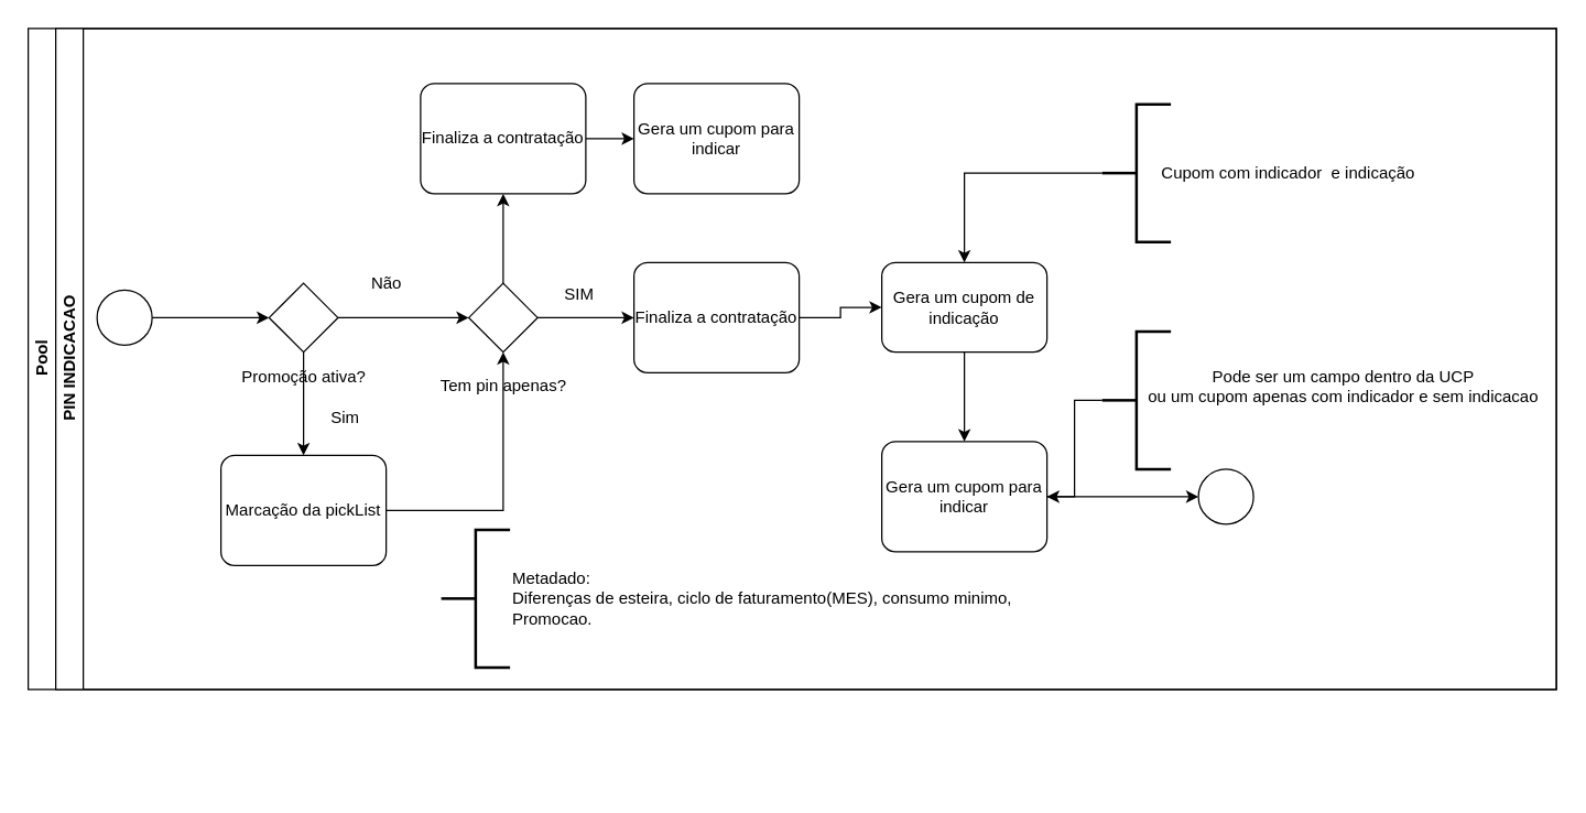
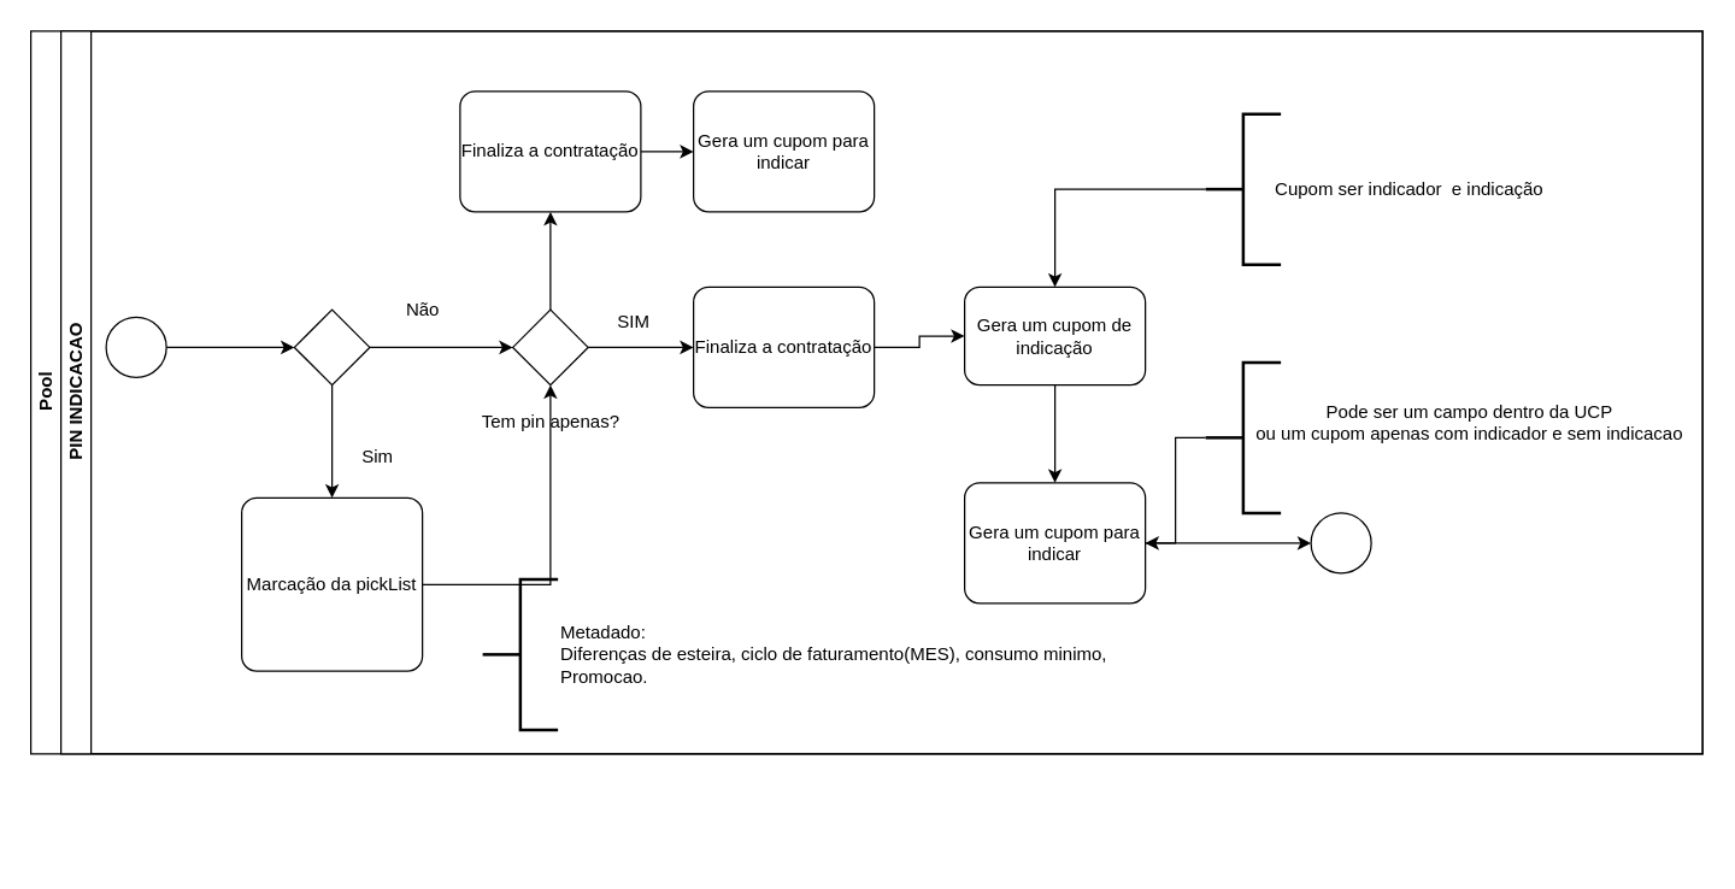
  <mxCell id="0" />
  <mxCell id="1" parent="0" />
  <mxCell id="2" value="Pool" style="swimlane;html=1;childLayout=stackLayout;resizeParent=1;resizeParentMax=0;horizontal=0;startSize=20;horizontalStack=0;" parent="1" vertex="1"><mxGeometry x="20" y="20" width="1110" height="480" as="geometry" /></mxCell>
  <mxCell id="3" style="edgeStyle=orthogonalEdgeStyle;rounded=0;orthogonalLoop=1;jettySize=auto;html=1;endArrow=classic;endFill=1;" parent="2" edge="1"><mxGeometry relative="1" as="geometry"><mxPoint x="300" y="560" as="sourcePoint" /><mxPoint x="300" y="560" as="targetPoint" /></mxGeometry></mxCell>
  <mxCell id="4" value="PIN INDICACAO" style="swimlane;html=1;startSize=20;horizontal=0;" parent="2" vertex="1"><mxGeometry x="20" width="1090" height="480" as="geometry" /></mxCell>
  <mxCell id="5" style="edgeStyle=orthogonalEdgeStyle;rounded=0;orthogonalLoop=1;jettySize=auto;html=1;" edge="1" parent="4" source="6" target="24"><mxGeometry relative="1" as="geometry" /></mxCell>
  <mxCell id="6" value="" style="ellipse;whiteSpace=wrap;html=1;" parent="4" vertex="1"><mxGeometry x="30" y="190" width="40" height="40" as="geometry" /></mxCell>
  <mxCell id="7" value="" style="ellipse;whiteSpace=wrap;html=1;" parent="4" vertex="1"><mxGeometry x="830" y="320" width="40" height="40" as="geometry" /></mxCell>
  <mxCell id="8" style="edgeStyle=orthogonalEdgeStyle;rounded=0;orthogonalLoop=1;jettySize=auto;html=1;" edge="1" parent="4" source="10"><mxGeometry relative="1" as="geometry"><mxPoint x="420" y="210" as="targetPoint" /></mxGeometry></mxCell>
  <mxCell id="9" style="edgeStyle=orthogonalEdgeStyle;rounded=0;orthogonalLoop=1;jettySize=auto;html=1;" edge="1" parent="4" source="10" target="32"><mxGeometry relative="1" as="geometry" /></mxCell>
  <mxCell id="10" value="" style="points=[[0.25,0.25,0],[0.5,0,0],[0.75,0.25,0],[1,0.5,0],[0.75,0.75,0],[0.5,1,0],[0.25,0.75,0],[0,0.5,0]];shape=mxgraph.bpmn.gateway2;html=1;verticalLabelPosition=bottom;labelBackgroundColor=#ffffff;verticalAlign=top;align=center;perimeter=rhombusPerimeter;outlineConnect=0;outline=none;symbol=none;" vertex="1" parent="4"><mxGeometry x="300" y="185" width="50" height="50" as="geometry" /></mxCell>
  <mxCell id="11" value="Tem pin apenas?" style="text;html=1;align=center;verticalAlign=middle;resizable=0;points=[];autosize=1;strokeColor=none;fillColor=none;" vertex="1" parent="4"><mxGeometry x="265" y="245" width="120" height="30" as="geometry" /></mxCell>
  <mxCell id="12" style="edgeStyle=orthogonalEdgeStyle;rounded=0;orthogonalLoop=1;jettySize=auto;html=1;" edge="1" parent="4" source="13" target="15"><mxGeometry relative="1" as="geometry" /></mxCell>
  <mxCell id="13" value="Finaliza a contratação" style="points=[[0.25,0,0],[0.5,0,0],[0.75,0,0],[1,0.25,0],[1,0.5,0],[1,0.75,0],[0.75,1,0],[0.5,1,0],[0.25,1,0],[0,0.75,0],[0,0.5,0],[0,0.25,0]];shape=mxgraph.bpmn.task;whiteSpace=wrap;rectStyle=rounded;size=10;html=1;container=1;expand=0;collapsible=0;taskMarker=abstract;" vertex="1" parent="4"><mxGeometry x="420" y="170" width="120" height="80" as="geometry" /></mxCell>
  <mxCell id="14" value="SIM" style="text;html=1;align=center;verticalAlign=middle;resizable=0;points=[];autosize=1;strokeColor=none;fillColor=none;" vertex="1" parent="4"><mxGeometry x="360" y="178" width="40" height="30" as="geometry" /></mxCell>
  <mxCell id="15" value="Gera um cupom de indicação" style="points=[[0.25,0,0],[0.5,0,0],[0.75,0,0],[1,0.25,0],[1,0.5,0],[1,0.75,0],[0.75,1,0],[0.5,1,0],[0.25,1,0],[0,0.75,0],[0,0.5,0],[0,0.25,0]];shape=mxgraph.bpmn.task;whiteSpace=wrap;rectStyle=rounded;size=10;html=1;container=1;expand=0;collapsible=0;taskMarker=abstract;" vertex="1" parent="4"><mxGeometry x="600" y="170" width="120" height="65" as="geometry" /></mxCell>
  <mxCell id="16" style="edgeStyle=orthogonalEdgeStyle;rounded=0;orthogonalLoop=1;jettySize=auto;html=1;" edge="1" parent="4" source="17" target="7"><mxGeometry relative="1" as="geometry" /></mxCell>
  <mxCell id="17" value="Gera um cupom para indicar" style="points=[[0.25,0,0],[0.5,0,0],[0.75,0,0],[1,0.25,0],[1,0.5,0],[1,0.75,0],[0.75,1,0],[0.5,1,0],[0.25,1,0],[0,0.75,0],[0,0.5,0],[0,0.25,0]];shape=mxgraph.bpmn.task;whiteSpace=wrap;rectStyle=rounded;size=10;html=1;container=1;expand=0;collapsible=0;taskMarker=abstract;" vertex="1" parent="4"><mxGeometry x="600" y="300" width="120" height="80" as="geometry" /></mxCell>
  <mxCell id="18" style="edgeStyle=orthogonalEdgeStyle;rounded=0;orthogonalLoop=1;jettySize=auto;html=1;entryX=0.5;entryY=0;entryDx=0;entryDy=0;entryPerimeter=0;" edge="1" parent="4" source="15" target="17"><mxGeometry relative="1" as="geometry" /></mxCell>
  <mxCell id="19" style="edgeStyle=orthogonalEdgeStyle;rounded=0;orthogonalLoop=1;jettySize=auto;html=1;" edge="1" parent="4" source="20" target="17"><mxGeometry relative="1" as="geometry" /></mxCell>
  <mxCell id="20" value="" style="strokeWidth=2;html=1;shape=mxgraph.flowchart.annotation_2;align=left;labelPosition=right;pointerEvents=1;" vertex="1" parent="4"><mxGeometry x="760" y="220" width="50" height="100" as="geometry" /></mxCell>
  <mxCell id="21" value="Pode ser um campo dentro da UCP&lt;br&gt;ou um cupom apenas com indicador e sem indicacao" style="text;html=1;align=center;verticalAlign=middle;resizable=0;points=[];autosize=1;strokeColor=none;fillColor=none;" vertex="1" parent="4"><mxGeometry x="780" y="240" width="310" height="40" as="geometry" /></mxCell>
  <mxCell id="22" style="edgeStyle=orthogonalEdgeStyle;rounded=0;orthogonalLoop=1;jettySize=auto;html=1;" edge="1" parent="4" source="24" target="26"><mxGeometry relative="1" as="geometry" /></mxCell>
  <mxCell id="23" style="edgeStyle=orthogonalEdgeStyle;rounded=0;orthogonalLoop=1;jettySize=auto;html=1;" edge="1" parent="4" source="24" target="10"><mxGeometry relative="1" as="geometry" /></mxCell>
  <mxCell id="24" value="" style="points=[[0.25,0.25,0],[0.5,0,0],[0.75,0.25,0],[1,0.5,0],[0.75,0.75,0],[0.5,1,0],[0.25,0.75,0],[0,0.5,0]];shape=mxgraph.bpmn.gateway2;html=1;verticalLabelPosition=bottom;labelBackgroundColor=#ffffff;verticalAlign=top;align=center;perimeter=rhombusPerimeter;outlineConnect=0;outline=none;symbol=none;" vertex="1" parent="4"><mxGeometry x="155" y="185" width="50" height="50" as="geometry" /></mxCell>
  <mxCell id="25" value="Não" style="text;html=1;align=center;verticalAlign=middle;resizable=0;points=[];autosize=1;strokeColor=none;fillColor=none;" vertex="1" parent="4"><mxGeometry x="215" y="170" width="50" height="30" as="geometry" /></mxCell>
- <mxCell id="26" value="Marcação da pickList" style="points=[[0.25,0,0],[0.5,0,0],[0.75,0,0],[1,0.25,0],[1,0.5,0],[1,0.75,0],[0.75,1,0],[0.5,1,0],[0.25,1,0],[0,0.75,0],[0,0.5,0],[0,0.25,0]];shape=mxgraph.bpmn.task;whiteSpace=wrap;rectStyle=rounded;size=10;html=1;container=1;expand=0;collapsible=0;taskMarker=abstract;" vertex="1" parent="4"><mxGeometry x="120" y="310" width="120" height="80" as="geometry" /></mxCell>
+ <mxCell id="26" value="Marcação da pickList" style="points=[[0.25,0,0],[0.5,0,0],[0.75,0,0],[1,0.25,0],[1,0.5,0],[1,0.75,0],[0.75,1,0],[0.5,1,0],[0.25,1,0],[0,0.75,0],[0,0.5,0],[0,0.25,0]];shape=mxgraph.bpmn.task;whiteSpace=wrap;rectStyle=rounded;size=10;html=1;container=1;expand=0;collapsible=0;taskMarker=abstract;" vertex="1" parent="4"><mxGeometry x="120" y="310" width="120" height="115" as="geometry" /></mxCell>
  <mxCell id="27" style="edgeStyle=orthogonalEdgeStyle;rounded=0;orthogonalLoop=1;jettySize=auto;html=1;" edge="1" parent="4" source="26" target="10"><mxGeometry relative="1" as="geometry"><mxPoint x="300" y="350" as="targetPoint" /></mxGeometry></mxCell>
- <mxCell id="28" value="Cupom com indicador&amp;nbsp; e indicação" style="text;html=1;align=center;verticalAlign=middle;resizable=0;points=[];autosize=1;strokeColor=none;fillColor=none;" vertex="1" parent="4"><mxGeometry x="790" y="90" width="210" height="30" as="geometry" /></mxCell>
+ <mxCell id="28" value="Cupom ser indicador&amp;nbsp; e indicação" style="text;html=1;align=center;verticalAlign=middle;resizable=0;points=[];autosize=1;strokeColor=none;fillColor=none;" vertex="1" parent="4"><mxGeometry x="790" y="90" width="210" height="30" as="geometry" /></mxCell>
  <mxCell id="29" value="" style="strokeWidth=2;html=1;shape=mxgraph.flowchart.annotation_2;align=left;labelPosition=right;pointerEvents=1;" vertex="1" parent="4"><mxGeometry x="760" y="55" width="50" height="100" as="geometry" /></mxCell>
  <mxCell id="30" style="edgeStyle=orthogonalEdgeStyle;rounded=0;orthogonalLoop=1;jettySize=auto;html=1;" edge="1" parent="4" source="29" target="15"><mxGeometry relative="1" as="geometry" /></mxCell>
  <mxCell id="31" style="edgeStyle=orthogonalEdgeStyle;rounded=0;orthogonalLoop=1;jettySize=auto;html=1;" edge="1" parent="4" source="32" target="33"><mxGeometry relative="1" as="geometry" /></mxCell>
  <mxCell id="32" value="Finaliza a contratação" style="points=[[0.25,0,0],[0.5,0,0],[0.75,0,0],[1,0.25,0],[1,0.5,0],[1,0.75,0],[0.75,1,0],[0.5,1,0],[0.25,1,0],[0,0.75,0],[0,0.5,0],[0,0.25,0]];shape=mxgraph.bpmn.task;whiteSpace=wrap;rectStyle=rounded;size=10;html=1;container=1;expand=0;collapsible=0;taskMarker=abstract;" vertex="1" parent="4"><mxGeometry x="265" y="40" width="120" height="80" as="geometry" /></mxCell>
  <mxCell id="33" value="Gera um cupom para indicar" style="points=[[0.25,0,0],[0.5,0,0],[0.75,0,0],[1,0.25,0],[1,0.5,0],[1,0.75,0],[0.75,1,0],[0.5,1,0],[0.25,1,0],[0,0.75,0],[0,0.5,0],[0,0.25,0]];shape=mxgraph.bpmn.task;whiteSpace=wrap;rectStyle=rounded;size=10;html=1;container=1;expand=0;collapsible=0;taskMarker=abstract;" vertex="1" parent="4"><mxGeometry x="420" y="40" width="120" height="80" as="geometry" /></mxCell>
  <mxCell id="34" value="Metadado:&lt;br&gt;Diferenças de esteira, ciclo de faturamento(MES), consumo minimo,&lt;br&gt;Promocao." style="strokeWidth=2;html=1;shape=mxgraph.flowchart.annotation_2;align=left;labelPosition=right;pointerEvents=1;" vertex="1" parent="4"><mxGeometry x="280" y="364" width="50" height="100" as="geometry" /></mxCell>
- <mxCell id="35" value="Promoção ativa?" style="text;html=1;align=center;verticalAlign=middle;resizable=0;points=[];autosize=1;strokeColor=none;fillColor=none;" vertex="1" parent="1"><mxGeometry x="165" y="258" width="110" height="30" as="geometry" /></mxCell>
  <mxCell id="36" value="Sim" style="text;html=1;align=center;verticalAlign=middle;resizable=0;points=[];autosize=1;strokeColor=none;fillColor=none;" vertex="1" parent="1"><mxGeometry x="230" y="288" width="40" height="30" as="geometry" /></mxCell>
